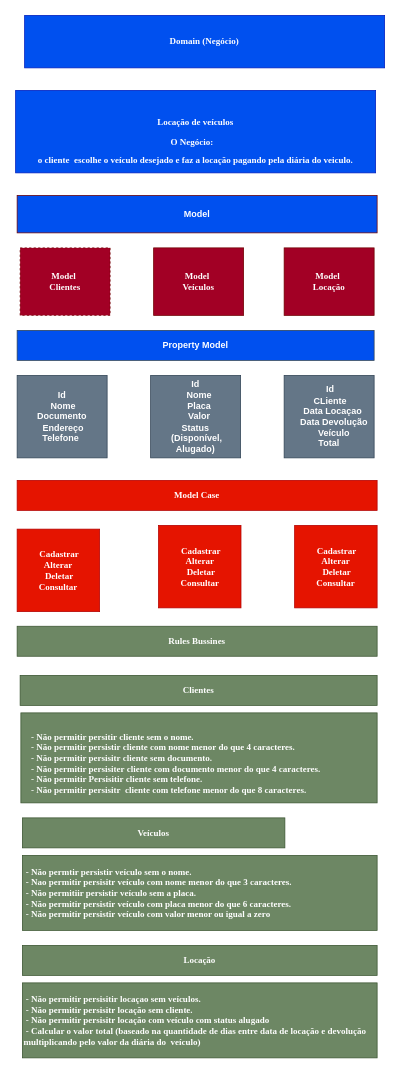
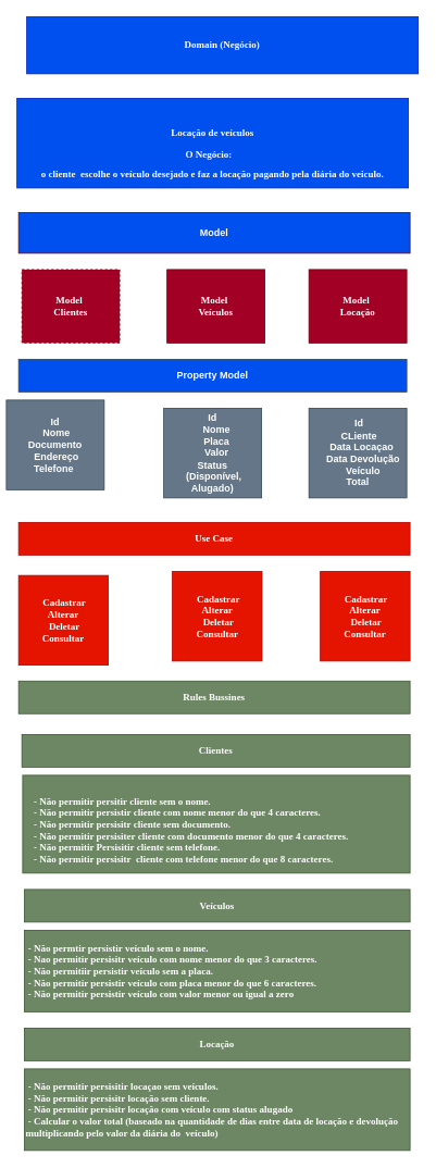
  <mxCell id="0" />
  <mxCell id="1" parent="0" />
  <mxCell id="2" value="Domain (Negócio)" style="rounded=0;whiteSpace=wrap;html=1;fontFamily=Tahoma;fontStyle=1;fillColor=#0050ef;strokeColor=#001DBC;fontColor=#ffffff;" parent="1" vertex="1"><mxGeometry x="32" y="20" width="480" height="70" as="geometry" /></mxCell>
  <mxCell id="3" value="Model&amp;nbsp;&lt;br&gt;Clientes" style="rounded=0;whiteSpace=wrap;html=1;fontFamily=Tahoma;fontStyle=1;fillColor=#a20025;fontColor=#ffffff;strokeColor=#6F0000;dashed=1;" parent="1" vertex="1"><mxGeometry x="26" y="330" width="120" height="90" as="geometry" /></mxCell>
  <mxCell id="4" value="Model&amp;nbsp;&lt;br&gt;Veículos" style="rounded=0;whiteSpace=wrap;html=1;fontFamily=Tahoma;fontStyle=1;fillColor=#a20025;fontColor=#ffffff;strokeColor=#6F0000;" parent="1" vertex="1"><mxGeometry x="204" y="330" width="120" height="90" as="geometry" /></mxCell>
  <mxCell id="5" value="&lt;br&gt;Model&amp;nbsp;&lt;br&gt;Locação&lt;div&gt;&lt;br&gt;&lt;/div&gt;" style="rounded=0;whiteSpace=wrap;html=1;fontFamily=Tahoma;fontStyle=1;fillColor=#a20025;fontColor=#ffffff;strokeColor=#6F0000;" parent="1" vertex="1"><mxGeometry x="378" y="330" width="120" height="90" as="geometry" /></mxCell>
  <mxCell id="6" value="&lt;div style=&quot;&quot;&gt;&lt;/div&gt;&amp;nbsp;Cadastrar&lt;br&gt;&lt;div style=&quot;&quot;&gt;&lt;span style=&quot;background-color: initial;&quot;&gt;Alterar&lt;/span&gt;&lt;/div&gt;&lt;div style=&quot;&quot;&gt;&lt;span style=&quot;background-color: initial;&quot;&gt;&amp;nbsp;Deletar&lt;/span&gt;&lt;/div&gt;&lt;div style=&quot;&quot;&gt;&lt;span style=&quot;background-color: initial;&quot;&gt;Consultar&lt;/span&gt;&lt;/div&gt;" style="whiteSpace=wrap;html=1;fontFamily=Tahoma;rounded=0;fontStyle=1;align=center;fillColor=#e51400;fontColor=#ffffff;strokeColor=#B20000;" parent="1" vertex="1"><mxGeometry x="22" y="705" width="110" height="110" as="geometry" /></mxCell>
  <mxCell id="7" value="&lt;p style=&quot;line-height: 100%; font-size: 12px;&quot;&gt;&amp;nbsp;&lt;/p&gt;Locação de veículos&lt;p style=&quot;line-height: 100%; font-size: 12px;&quot;&gt;O Negócio:&amp;nbsp; &amp;nbsp;&lt;/p&gt;&lt;p style=&quot;line-height: 100%; font-size: 12px;&quot;&gt;o cliente&amp;nbsp; escolhe o veículo desejado e faz a locação pagando pela diária do veiculo.&lt;/p&gt;" style="rounded=0;whiteSpace=wrap;html=1;fontFamily=Tahoma;fontStyle=1;align=center;fontSize=12;fillColor=#0050ef;strokeColor=#001DBC;fontColor=#ffffff;" parent="1" vertex="1"><mxGeometry x="20" y="120" width="480" height="110" as="geometry" /></mxCell>
  <mxCell id="8" value="Model" style="rounded=0;whiteSpace=wrap;html=1;fontStyle=1;fillColor=#0050ef;fontColor=#ffffff;strokeColor=#6F0000;" parent="1" vertex="1"><mxGeometry x="22" y="260" width="480" height="50" as="geometry" /></mxCell>
- <mxCell id="9" value="Model Case" style="rounded=0;whiteSpace=wrap;html=1;fontFamily=Tahoma;fontStyle=1;fillColor=#e51400;fontColor=#ffffff;strokeColor=#B20000;" parent="1" vertex="1"><mxGeometry x="22" y="640" width="480" height="40" as="geometry" /></mxCell>
+ <mxCell id="9" value="Use Case" style="rounded=0;whiteSpace=wrap;html=1;fontFamily=Tahoma;fontStyle=1;fillColor=#e51400;fontColor=#ffffff;strokeColor=#B20000;" parent="1" vertex="1"><mxGeometry x="22" y="640" width="480" height="40" as="geometry" /></mxCell>
  <mxCell id="10" value="Rules Bussines" style="rounded=0;whiteSpace=wrap;html=1;fontFamily=Tahoma;fontStyle=1;fillColor=#6d8764;strokeColor=#3A5431;fontColor=#ffffff;" parent="1" vertex="1"><mxGeometry x="22" y="834.5" width="480" height="40" as="geometry" /></mxCell>
  <mxCell id="11" value="&lt;div style=&quot;font-size: 12px;&quot;&gt;&lt;span style=&quot;background-color: initial;&quot;&gt;&amp;nbsp;- Não permtir persistir veículo sem o nome.&lt;/span&gt;&lt;br&gt;&lt;/div&gt;&lt;div style=&quot;font-size: 12px;&quot;&gt;&amp;nbsp;- Nao permitir persisitr veículo com nome menor do que 3 caracteres.&lt;span style=&quot;font-size: 12px;&quot;&gt;&lt;/span&gt;&lt;/div&gt;&lt;div style=&quot;font-size: 12px;&quot;&gt;&lt;span style=&quot;font-size: 12px;&quot;&gt;&lt;span style=&quot;font-size: 12px;&quot;&gt;&lt;span style=&quot;white-space: pre; font-size: 12px;&quot;&gt;&amp;nbsp;&lt;/span&gt;&lt;/span&gt;- Não permitiir persistir veículo sem a placa.&lt;/span&gt;&lt;/div&gt;&lt;div style=&quot;font-size: 12px;&quot;&gt;&lt;span style=&quot;font-size: 12px;&quot;&gt;&lt;span style=&quot;font-size: 12px;&quot;&gt;&lt;span style=&quot;white-space: pre; font-size: 12px;&quot;&gt;&amp;nbsp;&lt;/span&gt;&lt;/span&gt;- Não permitir persistir veículo com placa menor do que 6 caracteres.&lt;/span&gt;&lt;/div&gt;&lt;div style=&quot;font-size: 12px;&quot;&gt;&lt;span style=&quot;font-size: 12px;&quot;&gt;&lt;span style=&quot;font-size: 12px;&quot;&gt;&lt;span style=&quot;white-space: pre; font-size: 12px;&quot;&gt;&amp;nbsp;&lt;/span&gt;&lt;/span&gt;- Não permitir persistir veículo com valor menor ou igual a zero&lt;/span&gt;&lt;/div&gt;" style="rounded=0;whiteSpace=wrap;html=1;align=left;fillColor=#6d8764;fontColor=#ffffff;strokeColor=#3A5431;fontFamily=Tahoma;fontStyle=1;fontSize=12;" parent="1" vertex="1"><mxGeometry x="29" y="1140" width="473" height="100" as="geometry" /></mxCell>
  <mxCell id="12" value="&lt;div style=&quot;font-size: 12px;&quot;&gt;&lt;div style=&quot;text-align: center; font-size: 12px;&quot;&gt;&lt;br&gt;&lt;/div&gt;&lt;div style=&quot;font-size: 12px;&quot;&gt;&lt;span style=&quot;white-space: pre; font-size: 12px;&quot;&gt;&amp;nbsp;&amp;nbsp;&amp;nbsp;&amp;nbsp;&lt;/span&gt;- Não permitir persitir cliente sem o nome.&lt;/div&gt;&lt;div style=&quot;font-size: 12px;&quot;&gt;&lt;span style=&quot;font-size: 12px;&quot;&gt;&lt;span style=&quot;white-space: pre; font-size: 12px;&quot;&gt;&amp;nbsp;&amp;nbsp;&amp;nbsp;&amp;nbsp;&lt;/span&gt;&lt;/span&gt;- Não permitir persistir cliente com nome menor do que 4 caracteres.&lt;/div&gt;&lt;div style=&quot;font-size: 12px;&quot;&gt;&lt;span style=&quot;font-size: 12px;&quot;&gt;&lt;span style=&quot;white-space: pre; font-size: 12px;&quot;&gt;&amp;nbsp;&amp;nbsp;&amp;nbsp;&amp;nbsp;&lt;/span&gt;&lt;/span&gt;- Não permitir persisitr cliente sem documento.&lt;/div&gt;&lt;div style=&quot;font-size: 12px;&quot;&gt;&lt;span style=&quot;font-size: 12px;&quot;&gt;&lt;span style=&quot;white-space: pre; font-size: 12px;&quot;&gt;&amp;nbsp;&amp;nbsp;&amp;nbsp;&amp;nbsp;&lt;/span&gt;&lt;/span&gt;- Não permitir persisiter cliente com documento menor do que 4 caracteres.&lt;/div&gt;&lt;div style=&quot;font-size: 12px;&quot;&gt;&lt;span style=&quot;font-size: 12px;&quot;&gt;&lt;span style=&quot;white-space: pre; font-size: 12px;&quot;&gt;&amp;nbsp;&amp;nbsp;&amp;nbsp;&amp;nbsp;&lt;/span&gt;&lt;/span&gt;- Não permitir Persisitir cliente sem telefone.&lt;/div&gt;&lt;div style=&quot;font-size: 12px;&quot;&gt;&amp;nbsp; &amp;nbsp; - Não permitir persisitr&amp;nbsp; cliente com telefone menor do que 8 caracteres.&lt;/div&gt;&lt;/div&gt;" style="rounded=0;whiteSpace=wrap;html=1;align=left;fillColor=#6d8764;fontColor=#ffffff;strokeColor=#3A5431;fontFamily=Tahoma;fontStyle=1;fontSize=12;" parent="1" vertex="1"><mxGeometry x="27" y="950" width="475" height="120" as="geometry" /></mxCell>
  <mxCell id="13" value="Clientes" style="rounded=0;whiteSpace=wrap;html=1;fontFamily=Tahoma;fontStyle=1;fillColor=#6d8764;strokeColor=#3A5431;fontColor=#ffffff;" parent="1" vertex="1"><mxGeometry x="26" y="900" width="476" height="40" as="geometry" /></mxCell>
- <mxCell id="14" value="Veículos" style="rounded=0;whiteSpace=wrap;html=1;fontFamily=Tahoma;fontStyle=1;fillColor=#6d8764;strokeColor=#3A5431;fontColor=#ffffff;" parent="1" vertex="1"><mxGeometry x="29" y="1090" width="350" height="40" as="geometry" /></mxCell>
+ <mxCell id="14" value="Veículos" style="rounded=0;whiteSpace=wrap;html=1;fontFamily=Tahoma;fontStyle=1;fillColor=#6d8764;strokeColor=#3A5431;fontColor=#ffffff;" parent="1" vertex="1"><mxGeometry x="29" y="1090" width="473" height="40" as="geometry" /></mxCell>
  <mxCell id="15" value="&lt;div style=&quot;font-size: 12px;&quot;&gt;&lt;div&gt;&lt;span style=&quot;white-space: pre;&quot;&gt;&amp;nbsp;&lt;/span&gt;- Não permitir persisitir locaçao sem veículos.&lt;/div&gt;&lt;div&gt;&lt;span style=&quot;&quot;&gt;&lt;span style=&quot;white-space: pre;&quot;&gt;&amp;nbsp;&lt;/span&gt;&lt;/span&gt;- Não permitir persisitr locação sem cliente.&lt;/div&gt;&lt;div&gt;&lt;span style=&quot;&quot;&gt;&lt;span style=&quot;white-space: pre;&quot;&gt;&amp;nbsp;&lt;/span&gt;&lt;/span&gt;- Não permitir persisitr locação com veículo com status alugado&lt;/div&gt;&lt;div&gt;&lt;span style=&quot;&quot;&gt;&lt;span style=&quot;white-space: pre;&quot;&gt;&amp;nbsp;&lt;/span&gt;&lt;/span&gt;- Calcular o valor total (baseado na quantidade de dias entre data de locação e devolução multiplicando pelo valor da diária do&amp;nbsp; veículo)&lt;/div&gt;&lt;/div&gt;" style="rounded=0;whiteSpace=wrap;html=1;align=left;fillColor=#6d8764;fontColor=#ffffff;strokeColor=#3A5431;fontFamily=Tahoma;fontStyle=1;fontSize=12;" parent="1" vertex="1"><mxGeometry x="29" y="1310" width="473" height="100" as="geometry" /></mxCell>
  <mxCell id="16" value="Locação" style="rounded=0;whiteSpace=wrap;html=1;fontFamily=Tahoma;fontStyle=1;fillColor=#6d8764;strokeColor=#3A5431;fontColor=#ffffff;" parent="1" vertex="1"><mxGeometry x="29" y="1260" width="473" height="40" as="geometry" /></mxCell>
  <mxCell id="17" value="Property Model" style="rounded=0;whiteSpace=wrap;html=1;fillColor=#0050ef;fontColor=#ffffff;strokeColor=#314354;fontStyle=1;" parent="1" vertex="1"><mxGeometry x="22" y="440" width="476" height="40" as="geometry" /></mxCell>
- <mxCell id="18" value="&lt;div style=&quot;&quot;&gt;Id&lt;span style=&quot;&quot;&gt;&lt;/span&gt;&lt;/div&gt;&lt;div style=&quot;&quot;&gt;&lt;span style=&quot;&quot;&gt;&amp;nbsp;Nome&lt;/span&gt;&lt;/div&gt;&lt;div&gt;&lt;span style=&quot;&quot;&gt;&amp;nbsp;Documento&amp;nbsp;&lt;/span&gt;&lt;/div&gt;&lt;div&gt;&lt;span style=&quot;&quot;&gt;&amp;nbsp;Endereço&lt;/span&gt;&lt;/div&gt;&lt;div&gt;&lt;span style=&quot;background-color: initial;&quot;&gt;Telefone&amp;nbsp;&lt;/span&gt;&lt;br&gt;&lt;/div&gt;" style="rounded=0;whiteSpace=wrap;html=1;align=center;fillColor=#647687;fontColor=#ffffff;strokeColor=#314354;fontStyle=1" parent="1" vertex="1"><mxGeometry x="22" y="500" width="120" height="110" as="geometry" /></mxCell>
+ <mxCell id="18" value="&lt;div style=&quot;&quot;&gt;Id&lt;span style=&quot;&quot;&gt;&lt;/span&gt;&lt;/div&gt;&lt;div style=&quot;&quot;&gt;&lt;span style=&quot;&quot;&gt;&amp;nbsp;Nome&lt;/span&gt;&lt;/div&gt;&lt;div&gt;&lt;span style=&quot;&quot;&gt;&amp;nbsp;Documento&amp;nbsp;&lt;/span&gt;&lt;/div&gt;&lt;div&gt;&lt;span style=&quot;&quot;&gt;&amp;nbsp;Endereço&lt;/span&gt;&lt;/div&gt;&lt;div&gt;&lt;span style=&quot;background-color: initial;&quot;&gt;Telefone&amp;nbsp;&lt;/span&gt;&lt;br&gt;&lt;/div&gt;" style="rounded=0;whiteSpace=wrap;html=1;align=center;fillColor=#647687;fontColor=#ffffff;strokeColor=#314354;fontStyle=1" parent="1" vertex="1"><mxGeometry x="7" y="490" width="120" height="110" as="geometry" /></mxCell>
  <mxCell id="19" value="&lt;div style=&quot;&quot;&gt;&lt;/div&gt;&amp;nbsp;Cadastrar&lt;br&gt;&lt;div style=&quot;&quot;&gt;&lt;span style=&quot;background-color: initial;&quot;&gt;Alterar&lt;/span&gt;&lt;/div&gt;&lt;div style=&quot;&quot;&gt;&lt;span style=&quot;background-color: initial;&quot;&gt;&amp;nbsp;Deletar&lt;/span&gt;&lt;/div&gt;&lt;div style=&quot;&quot;&gt;&lt;span style=&quot;background-color: initial;&quot;&gt;Consultar&lt;/span&gt;&lt;/div&gt;" style="whiteSpace=wrap;html=1;fontFamily=Tahoma;rounded=0;fontStyle=1;align=center;fillColor=#e51400;fontColor=#ffffff;strokeColor=#B20000;" parent="1" vertex="1"><mxGeometry x="210.5" y="700" width="110" height="110" as="geometry" /></mxCell>
  <mxCell id="20" value="&lt;div style=&quot;&quot;&gt;&lt;/div&gt;&amp;nbsp;Cadastrar&lt;br&gt;&lt;div style=&quot;&quot;&gt;&lt;span style=&quot;background-color: initial;&quot;&gt;Alterar&lt;/span&gt;&lt;/div&gt;&lt;div style=&quot;&quot;&gt;&lt;span style=&quot;background-color: initial;&quot;&gt;&amp;nbsp;Deletar&lt;/span&gt;&lt;/div&gt;&lt;div style=&quot;&quot;&gt;&lt;span style=&quot;background-color: initial;&quot;&gt;Consultar&lt;/span&gt;&lt;/div&gt;" style="whiteSpace=wrap;html=1;fontFamily=Tahoma;rounded=0;fontStyle=1;align=center;fillColor=#e51400;fontColor=#ffffff;strokeColor=#B20000;" parent="1" vertex="1"><mxGeometry x="392" y="700" width="110" height="110" as="geometry" /></mxCell>
  <mxCell id="21" value="&lt;div style=&quot;&quot;&gt;&lt;div&gt;Id&lt;/div&gt;&lt;div&gt;&lt;span style=&quot;white-space: pre;&quot;&gt;&amp;nbsp;&amp;nbsp;&amp;nbsp;&lt;/span&gt;Nome&lt;/div&gt;&lt;div&gt;&lt;span style=&quot;&quot;&gt;&lt;span style=&quot;white-space: pre;&quot;&gt;&amp;nbsp;&amp;nbsp;&amp;nbsp;&lt;/span&gt;&lt;/span&gt;Placa&lt;/div&gt;&lt;div&gt;&lt;span style=&quot;&quot;&gt;&lt;span style=&quot;white-space: pre;&quot;&gt;&amp;nbsp;&amp;nbsp;&amp;nbsp;&lt;/span&gt;&lt;/span&gt;Valor&lt;/div&gt;&lt;div&gt;&lt;span style=&quot;&quot;&gt;&lt;span style=&quot;white-space: pre;&quot;&gt;&amp;nbsp;&lt;/span&gt;&lt;/span&gt;Status&amp;nbsp;&lt;/div&gt;&lt;div&gt;&amp;nbsp;(Disponível,&lt;/div&gt;&lt;div&gt;Alugado)&lt;/div&gt;&lt;/div&gt;" style="rounded=0;whiteSpace=wrap;html=1;align=center;fillColor=#647687;fontColor=#ffffff;strokeColor=#314354;fontStyle=1" parent="1" vertex="1"><mxGeometry x="200" y="500" width="120" height="110" as="geometry" /></mxCell>
  <mxCell id="22" value="&lt;div style=&quot;&quot;&gt;&lt;div&gt;&lt;span style=&quot;white-space: pre;&quot;&gt;&amp;nbsp;&lt;/span&gt;Id&lt;/div&gt;&lt;div&gt;&lt;span style=&quot;&quot;&gt;&lt;span style=&quot;white-space: pre;&quot;&gt;&amp;nbsp;&lt;/span&gt;&lt;/span&gt;CLiente&lt;/div&gt;&lt;div&gt;&lt;span style=&quot;&quot;&gt;&lt;span style=&quot;white-space: pre;&quot;&gt;&amp;nbsp;&amp;nbsp;&amp;nbsp;&lt;/span&gt;&lt;/span&gt;Data Locaçao&lt;/div&gt;&lt;div&gt;&lt;span style=&quot;&quot;&gt;&lt;span style=&quot;white-space: pre;&quot;&gt;&amp;nbsp;&amp;nbsp;&amp;nbsp;&amp;nbsp;&lt;/span&gt;&lt;/span&gt;Data Devolução&lt;/div&gt;&lt;div&gt;&lt;span style=&quot;&quot;&gt;&lt;span style=&quot;white-space: pre;&quot;&gt;&amp;nbsp;&amp;nbsp;&amp;nbsp;&amp;nbsp;&lt;/span&gt;&lt;/span&gt;Veículo&lt;/div&gt;&lt;div&gt;&lt;span style=&quot;background-color: initial;&quot;&gt;Total&lt;/span&gt;&lt;/div&gt;&lt;/div&gt;" style="rounded=0;whiteSpace=wrap;html=1;align=center;fillColor=#647687;fontColor=#ffffff;strokeColor=#314354;fontStyle=1" parent="1" vertex="1"><mxGeometry x="378" y="500" width="120" height="110" as="geometry" /></mxCell>
